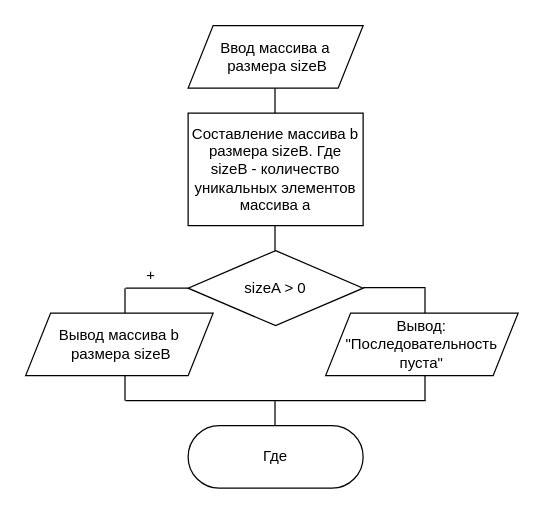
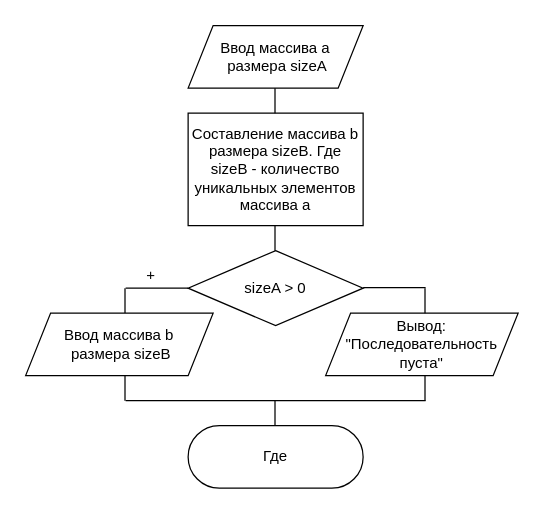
  <mxCell id="0" />
  <mxCell id="1" parent="0" />
  <mxCell id="2" value="Составление массива b размера sizeB. Где sizeB - количество уникальных элементов массива а" style="rounded=0;whiteSpace=wrap;html=1;" parent="1" vertex="1"><mxGeometry x="150" y="90" width="140" height="90" as="geometry" /></mxCell>
  <mxCell id="3" value="sizeA &amp;gt; 0" style="rhombus;whiteSpace=wrap;html=1;" parent="1" vertex="1"><mxGeometry x="150" y="200" width="140" height="60" as="geometry" /></mxCell>
- <mxCell id="4" value="&lt;span&gt;Ввод массива а&lt;br&gt;&amp;nbsp;размера sizeB&lt;/span&gt;" style="shape=parallelogram;perimeter=parallelogramPerimeter;whiteSpace=wrap;html=1;fixedSize=1;" parent="1" vertex="1"><mxGeometry x="150" y="20" width="140" height="50" as="geometry" /></mxCell>
+ <mxCell id="4" value="&lt;span&gt;Ввод массива а&lt;br&gt;&amp;nbsp;размера sizeA&lt;/span&gt;" style="shape=parallelogram;perimeter=parallelogramPerimeter;whiteSpace=wrap;html=1;fixedSize=1;" parent="1" vertex="1"><mxGeometry x="150" y="20" width="140" height="50" as="geometry" /></mxCell>
  <mxCell id="5" value="&lt;span&gt;Вывод:&lt;br&gt;&quot;Последовательность пуста&quot;&lt;br&gt;&lt;/span&gt;" style="shape=parallelogram;perimeter=parallelogramPerimeter;whiteSpace=wrap;html=1;fixedSize=1;" parent="1" vertex="1"><mxGeometry x="260" y="250" width="154" height="50" as="geometry" /></mxCell>
  <mxCell id="6" value="Где" style="rounded=1;whiteSpace=wrap;html=1;arcSize=50;" parent="1" vertex="1"><mxGeometry x="150" y="340" width="140" height="50" as="geometry" /></mxCell>
  <mxCell id="7" value="" style="endArrow=none;html=1;rounded=0;exitX=0.5;exitY=1;exitDx=0;exitDy=0;entryX=0.5;entryY=0;entryDx=0;entryDy=0;" parent="1" edge="1"><mxGeometry width="50" height="50" relative="1" as="geometry"><mxPoint x="219.5" y="70" as="sourcePoint" /><mxPoint x="219.5" y="90" as="targetPoint" /></mxGeometry></mxCell>
  <mxCell id="8" value="" style="endArrow=none;html=1;rounded=0;exitX=0.5;exitY=1;exitDx=0;exitDy=0;entryX=0.5;entryY=0;entryDx=0;entryDy=0;" parent="1" edge="1"><mxGeometry width="50" height="50" relative="1" as="geometry"><mxPoint x="219.5" y="180" as="sourcePoint" /><mxPoint x="219.5" y="200" as="targetPoint" /></mxGeometry></mxCell>
  <mxCell id="9" value="" style="endArrow=none;html=1;rounded=0;exitX=0.5;exitY=1;exitDx=0;exitDy=0;entryX=0.5;entryY=0;entryDx=0;entryDy=0;" parent="1" edge="1"><mxGeometry width="50" height="50" relative="1" as="geometry"><mxPoint x="339.5" y="230" as="sourcePoint" /><mxPoint x="339.5" y="250" as="targetPoint" /></mxGeometry></mxCell>
  <mxCell id="10" value="" style="endArrow=none;html=1;rounded=0;exitX=0.5;exitY=1;exitDx=0;exitDy=0;entryX=0.5;entryY=0;entryDx=0;entryDy=0;" parent="1" edge="1"><mxGeometry width="50" height="50" relative="1" as="geometry"><mxPoint x="99.5" y="230" as="sourcePoint" /><mxPoint x="99.5" y="250" as="targetPoint" /></mxGeometry></mxCell>
  <mxCell id="11" value="" style="endArrow=none;html=1;rounded=0;exitX=0.5;exitY=1;exitDx=0;exitDy=0;entryX=0.5;entryY=0;entryDx=0;entryDy=0;" parent="1" edge="1"><mxGeometry width="50" height="50" relative="1" as="geometry"><mxPoint x="99.5" y="300" as="sourcePoint" /><mxPoint x="99.5" y="320" as="targetPoint" /></mxGeometry></mxCell>
  <mxCell id="12" value="" style="endArrow=none;html=1;rounded=0;exitX=0.5;exitY=1;exitDx=0;exitDy=0;entryX=0.5;entryY=0;entryDx=0;entryDy=0;" parent="1" edge="1"><mxGeometry width="50" height="50" relative="1" as="geometry"><mxPoint x="339.5" y="300" as="sourcePoint" /><mxPoint x="339.5" y="320" as="targetPoint" /></mxGeometry></mxCell>
  <mxCell id="13" value="" style="endArrow=none;html=1;rounded=0;entryX=0;entryY=0.5;entryDx=0;entryDy=0;" parent="1" target="3" edge="1"><mxGeometry width="50" height="50" relative="1" as="geometry"><mxPoint x="100" y="230" as="sourcePoint" /><mxPoint x="300" y="160" as="targetPoint" /></mxGeometry></mxCell>
  <mxCell id="14" value="" style="endArrow=none;html=1;rounded=0;entryX=0;entryY=0.5;entryDx=0;entryDy=0;" parent="1" edge="1"><mxGeometry width="50" height="50" relative="1" as="geometry"><mxPoint x="290" y="229.5" as="sourcePoint" /><mxPoint x="340" y="229.5" as="targetPoint" /></mxGeometry></mxCell>
  <mxCell id="15" value="" style="endArrow=none;html=1;rounded=0;" parent="1" edge="1"><mxGeometry width="50" height="50" relative="1" as="geometry"><mxPoint x="100" y="320" as="sourcePoint" /><mxPoint x="340" y="320" as="targetPoint" /></mxGeometry></mxCell>
  <mxCell id="16" value="" style="endArrow=none;html=1;rounded=0;exitX=0.5;exitY=1;exitDx=0;exitDy=0;entryX=0.5;entryY=0;entryDx=0;entryDy=0;" parent="1" edge="1"><mxGeometry width="50" height="50" relative="1" as="geometry"><mxPoint x="219.5" y="320" as="sourcePoint" /><mxPoint x="219.5" y="340" as="targetPoint" /></mxGeometry></mxCell>
- <mxCell id="17" value="&lt;span&gt;Вывод массива b&lt;br&gt;&amp;nbsp;размера sizeB&lt;/span&gt;" style="shape=parallelogram;perimeter=parallelogramPerimeter;whiteSpace=wrap;html=1;fixedSize=1;" parent="1" vertex="1"><mxGeometry x="20" y="250" width="150" height="50" as="geometry" /></mxCell>
+ <mxCell id="17" value="&lt;span&gt;Ввод массива b&lt;br&gt;&amp;nbsp;размера sizeB&lt;/span&gt;" style="shape=parallelogram;perimeter=parallelogramPerimeter;whiteSpace=wrap;html=1;fixedSize=1;" parent="1" vertex="1"><mxGeometry x="20" y="250" width="150" height="50" as="geometry" /></mxCell>
  <mxCell id="18" value="+" style="text;html=1;align=center;verticalAlign=middle;resizable=0;points=[];autosize=1;strokeColor=none;fillColor=none;" vertex="1" parent="1"><mxGeometry x="110" y="210" width="20" height="20" as="geometry" /></mxCell>
